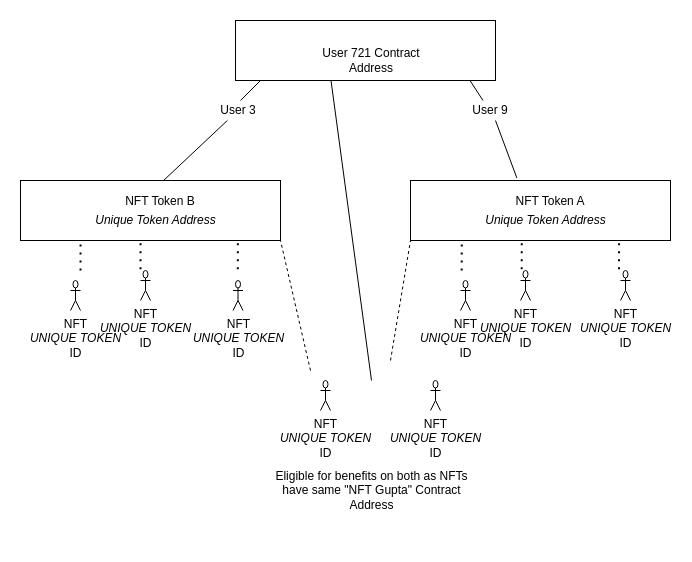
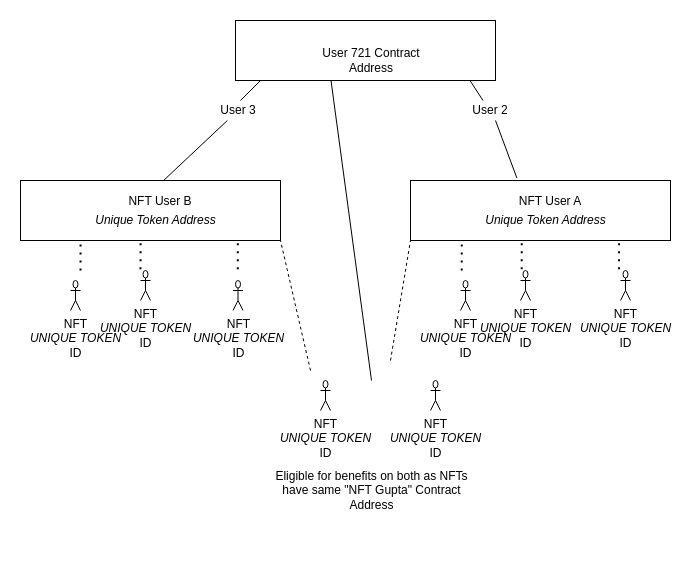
  <mxCell id="0" />
  <mxCell id="1" parent="0" />
  <mxCell id="2" value="" style="rounded=0;whiteSpace=wrap;html=1;" parent="1" vertex="1"><mxGeometry x="235" y="20" width="260" height="60" as="geometry" /></mxCell>
  <mxCell id="3" value="User 721 Contract&lt;br&gt;Address" style="text;html=1;strokeColor=none;fillColor=none;align=center;verticalAlign=middle;whiteSpace=wrap;rounded=0;" parent="1" vertex="1"><mxGeometry x="290" y="40" width="162" height="40" as="geometry" /></mxCell>
  <mxCell id="4" value="" style="rounded=0;whiteSpace=wrap;html=1;" parent="1" vertex="1"><mxGeometry x="410" y="180" width="260" height="60" as="geometry" /></mxCell>
- <mxCell id="5" value="NFT Token A" style="text;html=1;strokeColor=none;fillColor=none;align=center;verticalAlign=middle;whiteSpace=wrap;rounded=0;" parent="1" vertex="1"><mxGeometry x="510" y="200" width="80" as="geometry" /></mxCell>
+ <mxCell id="5" value="NFT User A" style="text;html=1;strokeColor=none;fillColor=none;align=center;verticalAlign=middle;whiteSpace=wrap;rounded=0;" parent="1" vertex="1"><mxGeometry x="510" y="200" width="80" as="geometry" /></mxCell>
  <mxCell id="6" value="&lt;i&gt;Unique Token Address&lt;/i&gt;" style="text;html=1;strokeColor=none;fillColor=none;align=center;verticalAlign=middle;whiteSpace=wrap;rounded=0;" parent="1" vertex="1"><mxGeometry x="482.5" y="210" width="125" height="20" as="geometry" /></mxCell>
  <mxCell id="7" value="" style="rounded=0;whiteSpace=wrap;html=1;" parent="1" vertex="1"><mxGeometry x="20" y="180" width="260" height="60" as="geometry" /></mxCell>
- <mxCell id="8" value="NFT Token B" style="text;html=1;strokeColor=none;fillColor=none;align=center;verticalAlign=middle;whiteSpace=wrap;rounded=0;" parent="1" vertex="1"><mxGeometry x="120" y="200" width="80" as="geometry" /></mxCell>
+ <mxCell id="8" value="NFT User B" style="text;html=1;strokeColor=none;fillColor=none;align=center;verticalAlign=middle;whiteSpace=wrap;rounded=0;" parent="1" vertex="1"><mxGeometry x="120" y="200" width="80" as="geometry" /></mxCell>
  <mxCell id="9" value="&lt;i&gt;Unique Token Address&lt;/i&gt;" style="text;html=1;strokeColor=none;fillColor=none;align=center;verticalAlign=middle;whiteSpace=wrap;rounded=0;" parent="1" vertex="1"><mxGeometry x="92.5" y="210" width="125" height="20" as="geometry" /></mxCell>
  <mxCell id="10" value="" style="endArrow=none;html=1;exitX=0.551;exitY=-0.003;exitDx=0;exitDy=0;exitPerimeter=0;" parent="1" source="7" target="11" edge="1"><mxGeometry width="50" height="50" relative="1" as="geometry"><mxPoint x="210" y="130" as="sourcePoint" /><mxPoint x="260" y="80" as="targetPoint" /></mxGeometry></mxCell>
  <mxCell id="11" value="User 3" style="text;html=1;strokeColor=none;fillColor=none;align=center;verticalAlign=middle;whiteSpace=wrap;rounded=0;" parent="1" vertex="1"><mxGeometry x="217.5" y="100" width="40" height="20" as="geometry" /></mxCell>
  <mxCell id="12" value="" style="endArrow=none;html=1;" parent="1" edge="1"><mxGeometry width="50" height="50" relative="1" as="geometry"><mxPoint x="240" y="100" as="sourcePoint" /><mxPoint x="260" y="80" as="targetPoint" /></mxGeometry></mxCell>
- <mxCell id="13" value="User 9" style="text;html=1;strokeColor=none;fillColor=none;align=center;verticalAlign=middle;whiteSpace=wrap;rounded=0;direction=west;" parent="1" vertex="1"><mxGeometry x="470" y="100" width="40" height="20" as="geometry" /></mxCell>
+ <mxCell id="13" value="User 2" style="text;html=1;strokeColor=none;fillColor=none;align=center;verticalAlign=middle;whiteSpace=wrap;rounded=0;direction=west;" parent="1" vertex="1"><mxGeometry x="470" y="100" width="40" height="20" as="geometry" /></mxCell>
  <mxCell id="14" value="" style="endArrow=none;html=1;exitX=0.409;exitY=-0.043;exitDx=0;exitDy=0;exitPerimeter=0;" parent="1" source="4" edge="1"><mxGeometry width="50" height="50" relative="1" as="geometry"><mxPoint x="535" y="180" as="sourcePoint" /><mxPoint x="495" y="120" as="targetPoint" /></mxGeometry></mxCell>
  <mxCell id="15" value="" style="endArrow=none;html=1;" parent="1" edge="1"><mxGeometry width="50" height="50" relative="1" as="geometry"><mxPoint x="482.5" y="100" as="sourcePoint" /><mxPoint x="469.5" y="80" as="targetPoint" /></mxGeometry></mxCell>
  <mxCell id="16" value="" style="endArrow=none;dashed=1;html=1;dashPattern=1 3;strokeWidth=2;entryX=0.231;entryY=1.019;entryDx=0;entryDy=0;entryPerimeter=0;" parent="1" target="7" edge="1"><mxGeometry width="50" height="50" relative="1" as="geometry"><mxPoint x="80" y="270" as="sourcePoint" /><mxPoint x="130" y="240" as="targetPoint" /></mxGeometry></mxCell>
  <mxCell id="17" value="" style="endArrow=none;dashed=1;html=1;dashPattern=1 3;strokeWidth=2;entryX=0.231;entryY=1.019;entryDx=0;entryDy=0;entryPerimeter=0;" parent="1" edge="1"><mxGeometry width="50" height="50" relative="1" as="geometry"><mxPoint x="140" y="268.86" as="sourcePoint" /><mxPoint x="140.06" y="240" as="targetPoint" /></mxGeometry></mxCell>
  <mxCell id="18" value="" style="endArrow=none;dashed=1;html=1;dashPattern=1 3;strokeWidth=2;entryX=0.231;entryY=1.019;entryDx=0;entryDy=0;entryPerimeter=0;" parent="1" edge="1"><mxGeometry width="50" height="50" relative="1" as="geometry"><mxPoint x="237.3" y="268.86" as="sourcePoint" /><mxPoint x="237.36" y="240" as="targetPoint" /></mxGeometry></mxCell>
  <mxCell id="19" value="NFT&lt;br&gt;&lt;i&gt;UNIQUE TOKEN&lt;br&gt;&lt;/i&gt;ID" style="shape=umlActor;verticalLabelPosition=bottom;verticalAlign=top;html=1;outlineConnect=0;" parent="1" vertex="1"><mxGeometry x="70" y="280" width="10" height="30" as="geometry" /></mxCell>
  <mxCell id="20" value="NFT&lt;br&gt;&lt;i&gt;UNIQUE TOKEN&lt;br&gt;&lt;/i&gt;ID" style="shape=umlActor;verticalLabelPosition=bottom;verticalAlign=top;html=1;outlineConnect=0;" parent="1" vertex="1"><mxGeometry x="140" y="270" width="10" height="30" as="geometry" /></mxCell>
  <mxCell id="21" value="NFT&lt;br&gt;&lt;i&gt;UNIQUE TOKEN&lt;br&gt;&lt;/i&gt;ID" style="shape=umlActor;verticalLabelPosition=bottom;verticalAlign=top;html=1;outlineConnect=0;" parent="1" vertex="1"><mxGeometry x="232.5" y="280" width="10" height="30" as="geometry" /></mxCell>
  <mxCell id="22" value="NFT&lt;br&gt;&lt;i&gt;UNIQUE TOKEN&lt;br&gt;&lt;/i&gt;ID" style="shape=umlActor;verticalLabelPosition=bottom;verticalAlign=top;html=1;outlineConnect=0;" parent="1" vertex="1"><mxGeometry x="460" y="280" width="10" height="30" as="geometry" /></mxCell>
  <mxCell id="23" value="" style="endArrow=none;dashed=1;html=1;dashPattern=1 3;strokeWidth=2;entryX=0.231;entryY=1.019;entryDx=0;entryDy=0;entryPerimeter=0;" parent="1" edge="1"><mxGeometry width="50" height="50" relative="1" as="geometry"><mxPoint x="461.21" y="270" as="sourcePoint" /><mxPoint x="461.27" y="241.14" as="targetPoint" /></mxGeometry></mxCell>
  <mxCell id="24" value="" style="endArrow=none;dashed=1;html=1;dashPattern=1 3;strokeWidth=2;entryX=0.231;entryY=1.019;entryDx=0;entryDy=0;entryPerimeter=0;" parent="1" edge="1"><mxGeometry width="50" height="50" relative="1" as="geometry"><mxPoint x="521.21" y="268.86" as="sourcePoint" /><mxPoint x="521.27" y="240" as="targetPoint" /></mxGeometry></mxCell>
  <mxCell id="25" value="" style="endArrow=none;dashed=1;html=1;dashPattern=1 3;strokeWidth=2;entryX=0.231;entryY=1.019;entryDx=0;entryDy=0;entryPerimeter=0;" parent="1" edge="1"><mxGeometry width="50" height="50" relative="1" as="geometry"><mxPoint x="618.51" y="268.86" as="sourcePoint" /><mxPoint x="618.57" y="240" as="targetPoint" /></mxGeometry></mxCell>
  <mxCell id="26" value="NFT&lt;br&gt;&lt;i&gt;UNIQUE TOKEN&lt;br&gt;&lt;/i&gt;ID" style="shape=umlActor;verticalLabelPosition=bottom;verticalAlign=top;html=1;outlineConnect=0;" parent="1" vertex="1"><mxGeometry x="520" y="270" width="10" height="30" as="geometry" /></mxCell>
  <mxCell id="27" value="NFT&lt;br&gt;&lt;i&gt;UNIQUE TOKEN&lt;br&gt;&lt;/i&gt;ID" style="shape=umlActor;verticalLabelPosition=bottom;verticalAlign=top;html=1;outlineConnect=0;" parent="1" vertex="1"><mxGeometry x="620" y="270" width="10" height="30" as="geometry" /></mxCell>
  <mxCell id="28" value="" style="endArrow=none;dashed=1;html=1;entryX=1;entryY=1;entryDx=0;entryDy=0;" edge="1" parent="1" target="7"><mxGeometry width="50" height="50" relative="1" as="geometry"><mxPoint x="310" y="370" as="sourcePoint" /><mxPoint x="360" y="320" as="targetPoint" /></mxGeometry></mxCell>
  <mxCell id="29" value="" style="endArrow=none;dashed=1;html=1;entryX=1;entryY=1;entryDx=0;entryDy=0;" edge="1" parent="1"><mxGeometry width="50" height="50" relative="1" as="geometry"><mxPoint x="390" y="360" as="sourcePoint" /><mxPoint x="410" y="240" as="targetPoint" /></mxGeometry></mxCell>
  <mxCell id="30" value="NFT&lt;br&gt;&lt;i&gt;UNIQUE TOKEN&lt;br&gt;&lt;/i&gt;ID" style="shape=umlActor;verticalLabelPosition=bottom;verticalAlign=top;html=1;outlineConnect=0;" vertex="1" parent="1"><mxGeometry x="320" y="380" width="10" height="30" as="geometry" /></mxCell>
  <mxCell id="31" value="Eligible for benefits on both as NFTs have same &quot;NFT Gupta&quot; Contract Address" style="text;html=1;strokeColor=none;fillColor=none;align=center;verticalAlign=middle;whiteSpace=wrap;rounded=0;" vertex="1" parent="1"><mxGeometry x="268.5" y="440" width="205" height="100" as="geometry" /></mxCell>
  <mxCell id="32" value="" style="endArrow=none;html=1;entryX=0.25;entryY=1;entryDx=0;entryDy=0;" edge="1" parent="1" target="3"><mxGeometry width="50" height="50" relative="1" as="geometry"><mxPoint x="371" y="380" as="sourcePoint" /><mxPoint x="410" y="240" as="targetPoint" /></mxGeometry></mxCell>
  <mxCell id="33" style="edgeStyle=orthogonalEdgeStyle;rounded=0;orthogonalLoop=1;jettySize=auto;html=1;exitX=0;exitY=0.333;exitDx=0;exitDy=0;exitPerimeter=0;" edge="1" parent="1" source="34"><mxGeometry relative="1" as="geometry"><mxPoint x="430" y="390.286" as="targetPoint" /></mxGeometry></mxCell>
  <mxCell id="34" value="NFT&lt;br&gt;&lt;i&gt;UNIQUE TOKEN&lt;br&gt;&lt;/i&gt;ID" style="shape=umlActor;verticalLabelPosition=bottom;verticalAlign=top;html=1;outlineConnect=0;" vertex="1" parent="1"><mxGeometry x="430" y="380" width="10" height="30" as="geometry" /></mxCell>
